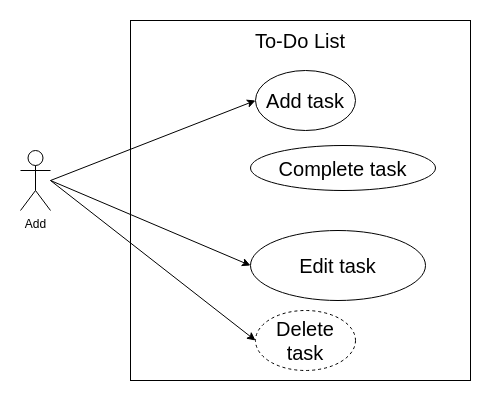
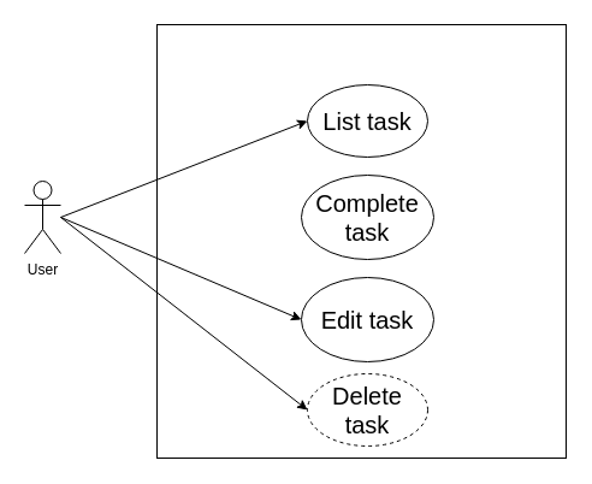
  <mxCell id="0" />
  <mxCell id="1" parent="0" />
  <mxCell id="2" value="" style="rounded=0;whiteSpace=wrap;html=1;" parent="1" vertex="1"><mxGeometry x="130" y="20" width="340" height="360" as="geometry" /></mxCell>
- <mxCell id="3" value="To-Do List" style="text;html=1;strokeColor=none;fillColor=none;align=center;verticalAlign=middle;whiteSpace=wrap;rounded=0;fontSize=20;" parent="1" vertex="1"><mxGeometry x="245" y="30" width="110" height="20" as="geometry" /></mxCell>
- <mxCell id="4" value="Add" style="shape=umlActor;verticalLabelPosition=bottom;verticalAlign=top;html=1;outlineConnect=0;" parent="1" vertex="1"><mxGeometry x="20" y="150" width="30" height="60" as="geometry" /></mxCell>
- <mxCell id="5" value="Add task" style="ellipse;whiteSpace=wrap;html=1;fontSize=20;" parent="1" vertex="1"><mxGeometry x="255" y="70" width="100" height="60" as="geometry" /></mxCell>
+ <mxCell id="4" value="User" style="shape=umlActor;verticalLabelPosition=bottom;verticalAlign=top;html=1;outlineConnect=0;" parent="1" vertex="1"><mxGeometry x="20" y="150" width="30" height="60" as="geometry" /></mxCell>
+ <mxCell id="5" value="List task" style="ellipse;whiteSpace=wrap;html=1;fontSize=20;" parent="1" vertex="1"><mxGeometry x="255" y="70" width="100" height="60" as="geometry" /></mxCell>
  <mxCell id="6" value="Delete task" style="ellipse;whiteSpace=wrap;html=1;fontSize=20;dashed=1;" parent="1" vertex="1"><mxGeometry x="255" y="310" width="100" height="60" as="geometry" /></mxCell>
- <mxCell id="7" value="Complete task" style="ellipse;whiteSpace=wrap;html=1;fontSize=20;" parent="1" vertex="1"><mxGeometry x="250" y="145" width="185" height="45" as="geometry" /></mxCell>
- <mxCell id="8" value="Edit task" style="ellipse;whiteSpace=wrap;html=1;fontSize=20;" vertex="1" parent="1"><mxGeometry x="250" y="230" width="175" height="70" as="geometry" /></mxCell>
+ <mxCell id="7" value="Complete task" style="ellipse;whiteSpace=wrap;html=1;fontSize=20;" parent="1" vertex="1"><mxGeometry x="250" y="145" width="110" height="70" as="geometry" /></mxCell>
+ <mxCell id="8" value="Edit task" style="ellipse;whiteSpace=wrap;html=1;fontSize=20;" vertex="1" parent="1"><mxGeometry x="250" y="230" width="110" height="70" as="geometry" /></mxCell>
  <mxCell id="9" value="" style="endArrow=classic;html=1;entryX=0;entryY=0.5;entryDx=0;entryDy=0;" edge="1" parent="1" target="8"><mxGeometry width="50" height="50" relative="1" as="geometry"><mxPoint x="50" y="180" as="sourcePoint" /><mxPoint x="340" y="210" as="targetPoint" /></mxGeometry></mxCell>
  <mxCell id="10" value="" style="endArrow=classic;html=1;entryX=0;entryY=0.5;entryDx=0;entryDy=0;" edge="1" parent="1" target="5"><mxGeometry width="50" height="50" relative="1" as="geometry"><mxPoint x="50" y="180" as="sourcePoint" /><mxPoint x="340" y="210" as="targetPoint" /></mxGeometry></mxCell>
  <mxCell id="11" value="" style="endArrow=classic;html=1;entryX=0;entryY=0.5;entryDx=0;entryDy=0;" edge="1" parent="1" target="6"><mxGeometry width="50" height="50" relative="1" as="geometry"><mxPoint x="50" y="180" as="sourcePoint" /><mxPoint x="340" y="210" as="targetPoint" /></mxGeometry></mxCell>
